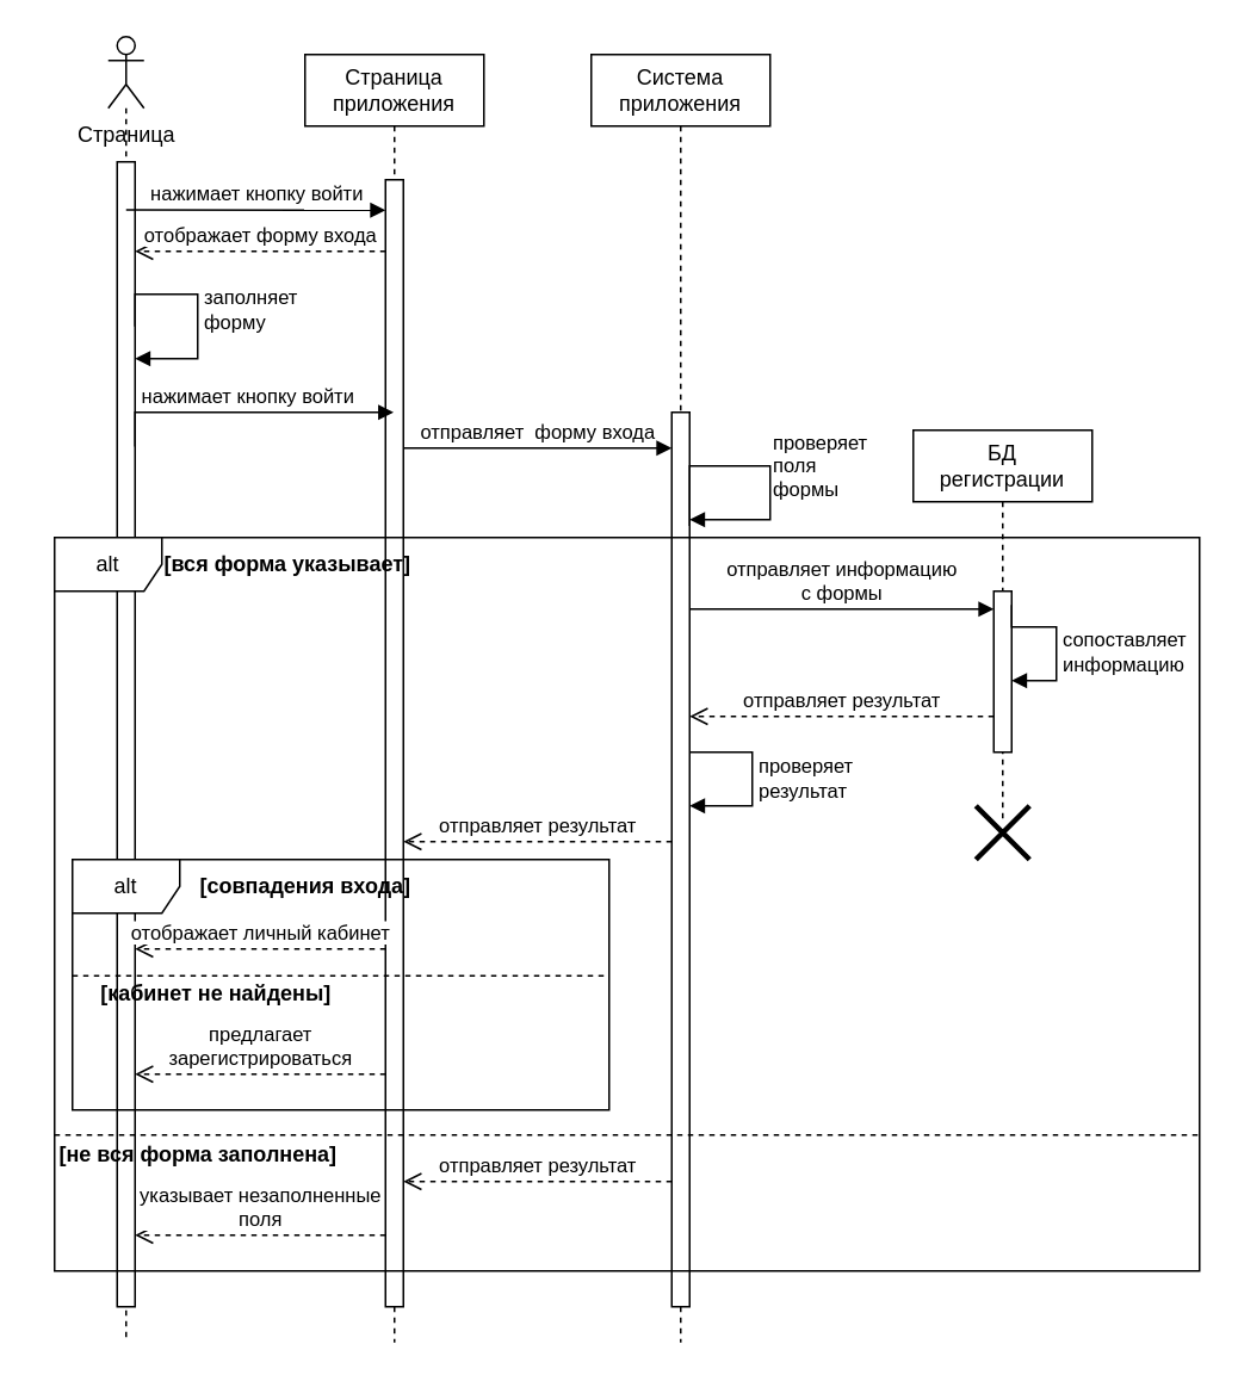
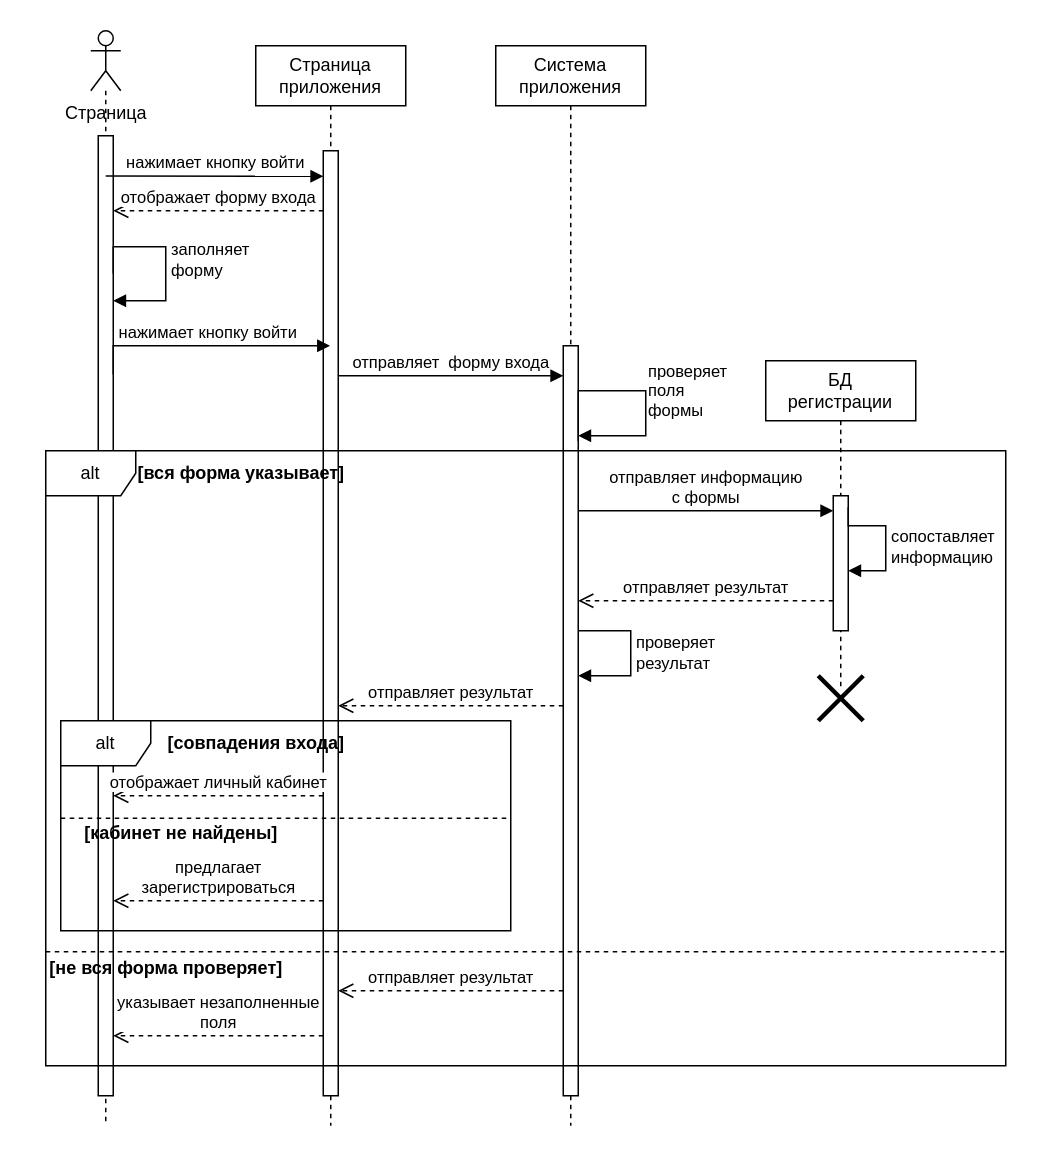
  <mxCell id="0" />
  <mxCell id="1" parent="0" />
  <mxCell id="2" value="" style="shape=umlLifeline;perimeter=lifelinePerimeter;whiteSpace=wrap;html=1;container=1;dropTarget=0;collapsible=0;recursiveResize=0;outlineConnect=0;portConstraint=eastwest;newEdgeStyle={&quot;edgeStyle&quot;:&quot;elbowEdgeStyle&quot;,&quot;elbow&quot;:&quot;vertical&quot;,&quot;curved&quot;:0,&quot;rounded&quot;:0};participant=umlActor;" vertex="1" parent="1"><mxGeometry x="60" y="20" width="20" height="730" as="geometry" /></mxCell>
  <mxCell id="3" value="" style="html=1;points=[];perimeter=orthogonalPerimeter;outlineConnect=0;targetShapes=umlLifeline;portConstraint=eastwest;newEdgeStyle={&quot;edgeStyle&quot;:&quot;elbowEdgeStyle&quot;,&quot;elbow&quot;:&quot;vertical&quot;,&quot;curved&quot;:0,&quot;rounded&quot;:0};" vertex="1" parent="2"><mxGeometry x="5" y="70" width="10" height="640" as="geometry" /></mxCell>
  <mxCell id="4" value="заполняет&lt;br&gt;форму" style="html=1;align=left;spacingLeft=2;endArrow=block;rounded=0;edgeStyle=orthogonalEdgeStyle;curved=0;rounded=0;exitX=0.75;exitY=0.222;exitDx=0;exitDy=0;exitPerimeter=0;" edge="1" target="3" parent="2" source="2"><mxGeometry relative="1" as="geometry"><mxPoint x="20" y="150" as="sourcePoint" /><Array as="points"><mxPoint x="50" y="144" /><mxPoint x="50" y="180" /></Array><mxPoint x="25" y="180" as="targetPoint" /></mxGeometry></mxCell>
  <mxCell id="5" value="Страница" style="text;html=1;align=center;verticalAlign=middle;resizable=0;points=[];autosize=1;strokeColor=none;fillColor=none;" vertex="1" parent="1"><mxGeometry x="20" y="60" width="100" height="30" as="geometry" /></mxCell>
  <mxCell id="6" value="Страница приложения" style="shape=umlLifeline;perimeter=lifelinePerimeter;whiteSpace=wrap;html=1;container=1;dropTarget=0;collapsible=0;recursiveResize=0;outlineConnect=0;portConstraint=eastwest;newEdgeStyle={&quot;edgeStyle&quot;:&quot;elbowEdgeStyle&quot;,&quot;elbow&quot;:&quot;vertical&quot;,&quot;curved&quot;:0,&quot;rounded&quot;:0};" vertex="1" parent="1"><mxGeometry x="170" y="30" width="100" height="720" as="geometry" /></mxCell>
  <mxCell id="7" value="" style="html=1;points=[];perimeter=orthogonalPerimeter;outlineConnect=0;targetShapes=umlLifeline;portConstraint=eastwest;newEdgeStyle={&quot;edgeStyle&quot;:&quot;elbowEdgeStyle&quot;,&quot;elbow&quot;:&quot;vertical&quot;,&quot;curved&quot;:0,&quot;rounded&quot;:0};" vertex="1" parent="6"><mxGeometry x="45" y="70" width="10" height="630" as="geometry" /></mxCell>
  <mxCell id="8" value="Система приложения" style="shape=umlLifeline;perimeter=lifelinePerimeter;whiteSpace=wrap;html=1;container=1;dropTarget=0;collapsible=0;recursiveResize=0;outlineConnect=0;portConstraint=eastwest;newEdgeStyle={&quot;edgeStyle&quot;:&quot;elbowEdgeStyle&quot;,&quot;elbow&quot;:&quot;vertical&quot;,&quot;curved&quot;:0,&quot;rounded&quot;:0};" vertex="1" parent="1"><mxGeometry x="330" y="30" width="100" height="720" as="geometry" /></mxCell>
  <mxCell id="9" value="" style="html=1;points=[];perimeter=orthogonalPerimeter;outlineConnect=0;targetShapes=umlLifeline;portConstraint=eastwest;newEdgeStyle={&quot;edgeStyle&quot;:&quot;elbowEdgeStyle&quot;,&quot;elbow&quot;:&quot;vertical&quot;,&quot;curved&quot;:0,&quot;rounded&quot;:0};" vertex="1" parent="8"><mxGeometry x="45" y="200" width="10" height="500" as="geometry" /></mxCell>
  <mxCell id="10" value="проверяет&lt;br&gt;поля&lt;br&gt;формы" style="html=1;align=left;spacingLeft=2;endArrow=block;rounded=0;edgeStyle=orthogonalEdgeStyle;curved=0;rounded=0;exitX=0.55;exitY=0.366;exitDx=0;exitDy=0;exitPerimeter=0;" edge="1" parent="8" source="8" target="9"><mxGeometry relative="1" as="geometry"><mxPoint x="65" y="240" as="sourcePoint" /><Array as="points"><mxPoint x="55" y="230" /><mxPoint x="100" y="230" /><mxPoint x="100" y="260" /></Array><mxPoint x="65" y="276" as="targetPoint" /></mxGeometry></mxCell>
  <mxCell id="11" value="проверяет&amp;nbsp;&lt;br&gt;результат" style="html=1;align=left;spacingLeft=2;endArrow=block;rounded=0;edgeStyle=orthogonalEdgeStyle;curved=0;rounded=0;" edge="1" target="9" parent="8" source="9"><mxGeometry relative="1" as="geometry"><mxPoint x="60" y="390" as="sourcePoint" /><Array as="points"><mxPoint x="90" y="390" /><mxPoint x="90" y="420" /></Array><mxPoint x="65" y="420" as="targetPoint" /></mxGeometry></mxCell>
  <mxCell id="12" value="отправляет&amp;nbsp; форму входа" style="html=1;verticalAlign=bottom;endArrow=block;edgeStyle=elbowEdgeStyle;elbow=vertical;curved=0;rounded=0;" edge="1" target="9" parent="1" source="7"><mxGeometry relative="1" as="geometry"><mxPoint x="230" y="250" as="sourcePoint" /><Array as="points"><mxPoint x="350" y="250" /></Array></mxGeometry></mxCell>
  <mxCell id="13" value="нажимает кнопку войти" style="html=1;verticalAlign=bottom;endArrow=block;edgeStyle=elbowEdgeStyle;elbow=vertical;curved=0;rounded=0;exitX=0.5;exitY=0.042;exitDx=0;exitDy=0;exitPerimeter=0;" edge="1" target="7" parent="1" source="3"><mxGeometry relative="1" as="geometry"><mxPoint x="80" y="110" as="sourcePoint" /></mxGeometry></mxCell>
  <mxCell id="14" value="отображает форму входа" style="html=1;verticalAlign=bottom;endArrow=open;dashed=1;endSize=8;edgeStyle=elbowEdgeStyle;elbow=vertical;curved=0;rounded=0;" edge="1" source="7" parent="1" target="3"><mxGeometry relative="1" as="geometry"><mxPoint x="80" y="185" as="targetPoint" /><Array as="points"><mxPoint x="150" y="140" /></Array></mxGeometry></mxCell>
  <mxCell id="15" value="нажимает кнопку войти" style="html=1;verticalAlign=bottom;endArrow=block;edgeStyle=elbowEdgeStyle;elbow=vertical;curved=0;rounded=0;exitX=0.75;exitY=0.314;exitDx=0;exitDy=0;exitPerimeter=0;" edge="1" parent="1" source="2" target="6"><mxGeometry x="-0.004" width="80" relative="1" as="geometry"><mxPoint x="70" y="230" as="sourcePoint" /><mxPoint x="150" y="230" as="targetPoint" /><Array as="points"><mxPoint x="170" y="230" /></Array><mxPoint as="offset" /></mxGeometry></mxCell>
  <mxCell id="16" value="alt" style="shape=umlFrame;whiteSpace=wrap;html=1;pointerEvents=0;" vertex="1" parent="1"><mxGeometry x="30" y="300" width="640" height="410" as="geometry" /></mxCell>
  <mxCell id="17" value="БД&lt;br&gt;регистрации" style="shape=umlLifeline;perimeter=lifelinePerimeter;whiteSpace=wrap;html=1;container=1;dropTarget=0;collapsible=0;recursiveResize=0;outlineConnect=0;portConstraint=eastwest;newEdgeStyle={&quot;edgeStyle&quot;:&quot;elbowEdgeStyle&quot;,&quot;elbow&quot;:&quot;vertical&quot;,&quot;curved&quot;:0,&quot;rounded&quot;:0};" vertex="1" parent="1"><mxGeometry x="510" y="240" width="100" height="220" as="geometry" /></mxCell>
  <mxCell id="18" value="" style="html=1;points=[];perimeter=orthogonalPerimeter;outlineConnect=0;targetShapes=umlLifeline;portConstraint=eastwest;newEdgeStyle={&quot;edgeStyle&quot;:&quot;elbowEdgeStyle&quot;,&quot;elbow&quot;:&quot;vertical&quot;,&quot;curved&quot;:0,&quot;rounded&quot;:0};" vertex="1" parent="17"><mxGeometry x="45" y="90" width="10" height="90" as="geometry" /></mxCell>
  <mxCell id="19" value="сопоставляет&lt;br&gt;информацию" style="html=1;align=left;spacingLeft=2;endArrow=block;rounded=0;edgeStyle=orthogonalEdgeStyle;curved=0;rounded=0;exitX=0.55;exitY=0.444;exitDx=0;exitDy=0;exitPerimeter=0;" edge="1" target="18" parent="17" source="17"><mxGeometry x="0.097" relative="1" as="geometry"><mxPoint x="60" y="135" as="sourcePoint" /><Array as="points"><mxPoint x="55" y="110" /><mxPoint x="80" y="110" /><mxPoint x="80" y="140" /></Array><mxPoint x="65" y="165" as="targetPoint" /><mxPoint as="offset" /></mxGeometry></mxCell>
  <mxCell id="20" value="" style="shape=umlDestroy;whiteSpace=wrap;html=1;strokeWidth=3;targetShapes=umlLifeline;" vertex="1" parent="17"><mxGeometry x="35" y="210" width="30" height="30" as="geometry" /></mxCell>
  <mxCell id="21" value="отправляет информацию&lt;br&gt;с формы" style="html=1;verticalAlign=bottom;endArrow=block;edgeStyle=elbowEdgeStyle;elbow=vertical;curved=0;rounded=0;" edge="1" parent="1" source="9" target="18"><mxGeometry width="80" relative="1" as="geometry"><mxPoint x="440" y="290" as="sourcePoint" /><mxPoint x="550" y="340" as="targetPoint" /><Array as="points"><mxPoint x="460" y="340" /></Array></mxGeometry></mxCell>
  <mxCell id="22" value="отправляет результат" style="html=1;verticalAlign=bottom;endArrow=open;dashed=1;endSize=8;edgeStyle=elbowEdgeStyle;elbow=vertical;curved=0;rounded=0;" edge="1" parent="1" source="18" target="9"><mxGeometry relative="1" as="geometry"><mxPoint x="550" y="430" as="sourcePoint" /><mxPoint x="440" y="400" as="targetPoint" /><Array as="points"><mxPoint x="500" y="400" /></Array></mxGeometry></mxCell>
  <mxCell id="23" value="&lt;b&gt;[вся форма указывает]&lt;/b&gt;" style="text;html=1;align=center;verticalAlign=middle;resizable=0;points=[];autosize=1;strokeColor=none;fillColor=none;" vertex="1" parent="1"><mxGeometry x="80" y="300" width="160" height="30" as="geometry" /></mxCell>
  <mxCell id="24" value="отправляет результат" style="html=1;verticalAlign=bottom;endArrow=open;dashed=1;endSize=8;edgeStyle=elbowEdgeStyle;elbow=vertical;curved=0;rounded=0;" edge="1" parent="1" source="9" target="7"><mxGeometry relative="1" as="geometry"><mxPoint x="370" y="470" as="sourcePoint" /><mxPoint x="290" y="470" as="targetPoint" /><Array as="points"><mxPoint x="320" y="470" /></Array></mxGeometry></mxCell>
  <mxCell id="25" value="alt" style="shape=umlFrame;whiteSpace=wrap;html=1;pointerEvents=0;" vertex="1" parent="1"><mxGeometry x="40" y="480" width="300" height="140" as="geometry" /></mxCell>
  <mxCell id="26" value="&lt;b&gt;[совпадения входа]&lt;/b&gt;" style="text;html=1;align=center;verticalAlign=middle;resizable=0;points=[];autosize=1;strokeColor=none;fillColor=none;" vertex="1" parent="1"><mxGeometry x="90" y="480" width="160" height="30" as="geometry" /></mxCell>
  <mxCell id="27" value="отображает личный кабинет" style="html=1;verticalAlign=bottom;endArrow=open;dashed=1;endSize=8;edgeStyle=elbowEdgeStyle;elbow=vertical;curved=0;rounded=0;" edge="1" parent="1" source="7" target="3"><mxGeometry relative="1" as="geometry"><mxPoint x="170" y="524.5" as="sourcePoint" /><mxPoint x="90" y="524.5" as="targetPoint" /><Array as="points"><mxPoint x="150" y="530" /></Array></mxGeometry></mxCell>
  <mxCell id="28" value="" style="line;strokeWidth=1;fillColor=none;align=left;verticalAlign=middle;spacingTop=-1;spacingLeft=3;spacingRight=3;rotatable=0;labelPosition=right;points=[];portConstraint=eastwest;strokeColor=inherit;dashed=1;" vertex="1" parent="1"><mxGeometry x="40" y="540" width="300" height="10" as="geometry" /></mxCell>
  <mxCell id="29" value="&lt;b&gt;[кабинет не найдены]&lt;/b&gt;" style="text;html=1;align=center;verticalAlign=middle;resizable=0;points=[];autosize=1;strokeColor=none;fillColor=none;" vertex="1" parent="1"><mxGeometry x="30" y="540" width="180" height="30" as="geometry" /></mxCell>
  <mxCell id="30" value="предлагает&lt;br&gt;зарегистрироваться" style="html=1;verticalAlign=bottom;endArrow=open;dashed=1;endSize=8;edgeStyle=elbowEdgeStyle;elbow=vertical;curved=0;rounded=0;" edge="1" parent="1" source="7" target="3"><mxGeometry relative="1" as="geometry"><mxPoint x="170" y="600" as="sourcePoint" /><mxPoint x="90" y="600" as="targetPoint" /><Array as="points"><mxPoint x="210" y="600" /></Array></mxGeometry></mxCell>
  <mxCell id="31" value="" style="line;strokeWidth=1;fillColor=none;align=left;verticalAlign=middle;spacingTop=-1;spacingLeft=3;spacingRight=3;rotatable=0;labelPosition=right;points=[];portConstraint=eastwest;strokeColor=inherit;dashed=1;" vertex="1" parent="1"><mxGeometry x="30" y="630" width="640" height="8" as="geometry" /></mxCell>
- <mxCell id="32" value="&lt;b&gt;[не вся форма заполнена]&lt;/b&gt;" style="text;html=1;align=center;verticalAlign=middle;resizable=0;points=[];autosize=1;strokeColor=none;fillColor=none;" vertex="1" parent="1"><mxGeometry x="20" y="630" width="180" height="30" as="geometry" /></mxCell>
+ <mxCell id="32" value="&lt;b&gt;[не вся форма проверяет]&lt;/b&gt;" style="text;html=1;align=center;verticalAlign=middle;resizable=0;points=[];autosize=1;strokeColor=none;fillColor=none;" vertex="1" parent="1"><mxGeometry x="20" y="630" width="180" height="30" as="geometry" /></mxCell>
  <mxCell id="33" value="отправляет результат" style="html=1;verticalAlign=bottom;endArrow=open;dashed=1;endSize=8;edgeStyle=elbowEdgeStyle;elbow=vertical;curved=0;rounded=0;" edge="1" parent="1" source="9" target="7"><mxGeometry relative="1" as="geometry"><mxPoint x="320" y="670" as="sourcePoint" /><mxPoint x="240" y="670" as="targetPoint" /><Array as="points"><mxPoint x="290" y="660" /></Array></mxGeometry></mxCell>
  <mxCell id="34" value="указывает незаполненные&lt;br&gt;поля" style="html=1;verticalAlign=bottom;endArrow=open;dashed=1;endSize=8;edgeStyle=elbowEdgeStyle;elbow=vertical;curved=0;rounded=0;" edge="1" parent="1" source="7" target="3"><mxGeometry relative="1" as="geometry"><mxPoint x="170" y="690" as="sourcePoint" /><mxPoint x="90" y="690" as="targetPoint" /><Array as="points"><mxPoint x="170" y="690" /><mxPoint x="190" y="700" /><mxPoint x="140" y="690" /></Array></mxGeometry></mxCell>
